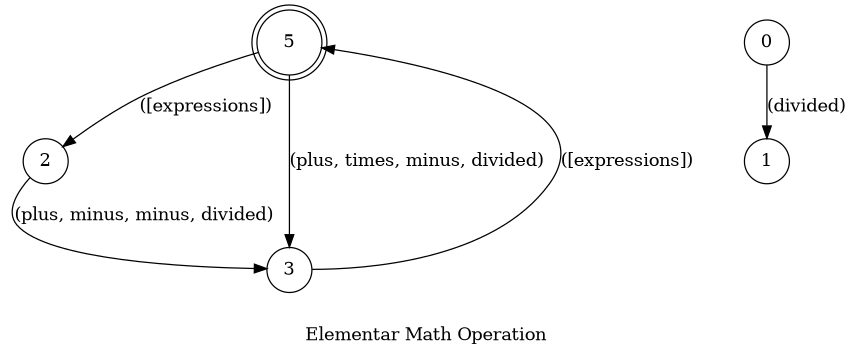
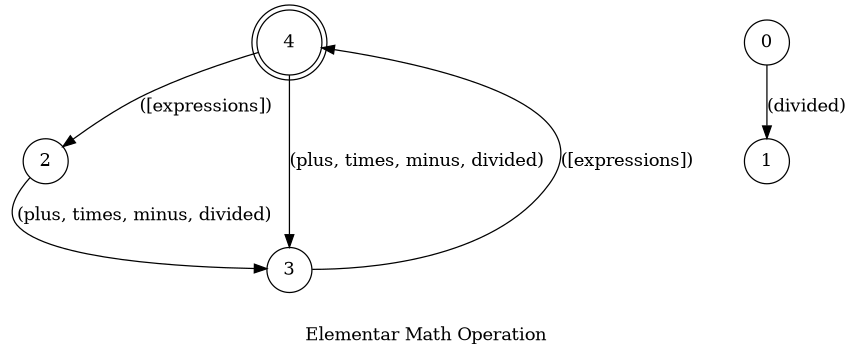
  digraph {
    desc="Writes a elementar math operation (*, -, +, /)"
    disableStopWords=true
    label="Elementar Math Operation"
    lang="en-US"
    langName=English
    priority=2
    rankdir=TB
    title="Writes a elementar math operation"
    node [shape=circle]
    edge [store=operation]
-   4 [shape=doublecircle label=5]
+   4 [shape=doublecircle]
    2
    3
    0
    1
    subgraph sub_1 {
      4
      2
    }
    4 -> 2 [label="([expressions])" store=left]
    4 -> 3 [label="(plus, times, minus, divided)" normalizer=elementarMathOperation]
-   2 -> 3 [label="(plus, minus, minus, divided)" normalizer=elementarMathOperation]
+   2 -> 3 [label="(plus, times, minus, divided)" normalizer=elementarMathOperation]
    3 -> 4 [label="([expressions])" store=right]
    0 -> 1 [label="(divided)" store=""]
  }
